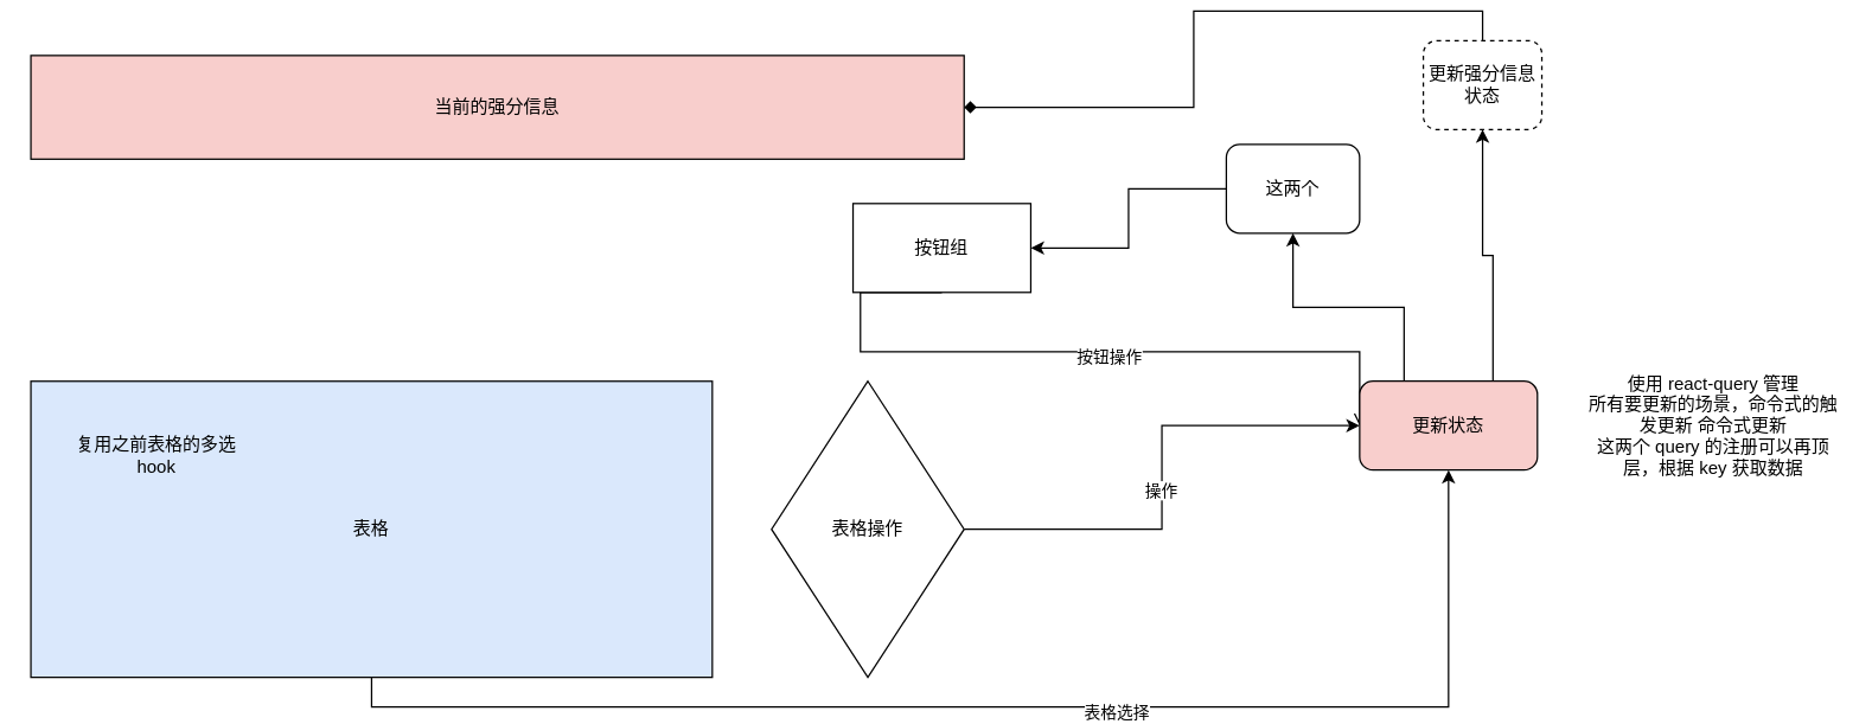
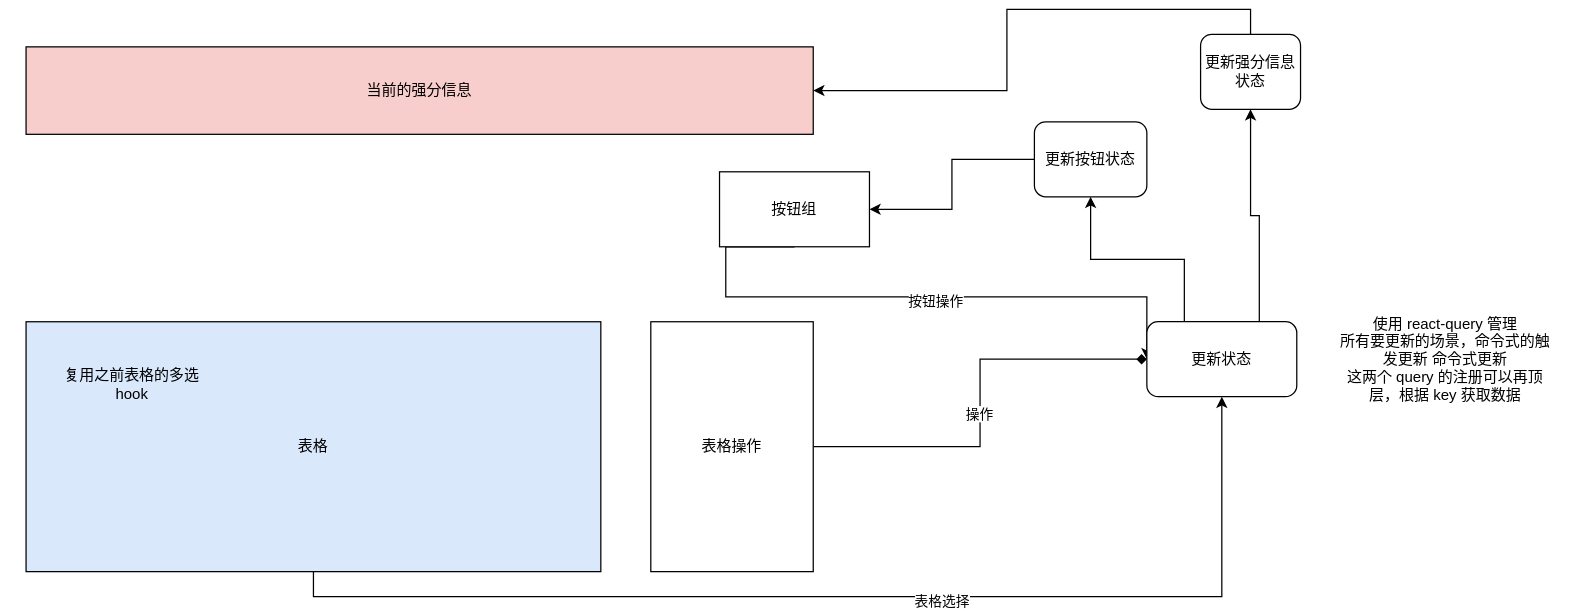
  <mxCell id="0" />
  <mxCell id="1" parent="0" />
  <mxCell id="2" value="当前的强分信息" style="rounded=0;whiteSpace=wrap;html=1;fillColor=#f8cecc;" vertex="1" parent="1"><mxGeometry x="20" y="30" width="630" height="70" as="geometry" /></mxCell>
- <mxCell id="3" style="edgeStyle=orthogonalEdgeStyle;rounded=0;orthogonalLoop=1;jettySize=auto;html=1;exitX=0.5;exitY=1;exitDx=0;exitDy=0;entryX=0;entryY=0.5;entryDx=0;entryDy=0;endArrow=open;" edge="1" parent="1" source="5" target="15"><mxGeometry relative="1" as="geometry"><mxPoint x="940" y="350" as="targetPoint" /><Array as="points"><mxPoint x="580" y="230" /><mxPoint x="917" y="230" /></Array></mxGeometry></mxCell>
+ <mxCell id="3" style="edgeStyle=orthogonalEdgeStyle;rounded=0;orthogonalLoop=1;jettySize=auto;html=1;exitX=0.5;exitY=1;exitDx=0;exitDy=0;entryX=0;entryY=0.5;entryDx=0;entryDy=0;" edge="1" parent="1" source="5" target="15"><mxGeometry relative="1" as="geometry"><mxPoint x="940" y="350" as="targetPoint" /><Array as="points"><mxPoint x="580" y="230" /><mxPoint x="917" y="230" /></Array></mxGeometry></mxCell>
  <mxCell id="4" value="按钮操作" style="edgeLabel;html=1;align=center;verticalAlign=middle;resizable=0;points=[];" vertex="1" connectable="0" parent="3"><mxGeometry x="0.088" y="-2" relative="1" as="geometry"><mxPoint y="1" as="offset" /></mxGeometry></mxCell>
  <mxCell id="5" value="按钮组" style="rounded=0;whiteSpace=wrap;html=1;" vertex="1" parent="1"><mxGeometry x="575" y="130" width="120" height="60" as="geometry" /></mxCell>
  <mxCell id="6" style="edgeStyle=orthogonalEdgeStyle;rounded=0;orthogonalLoop=1;jettySize=auto;html=1;exitX=0.5;exitY=1;exitDx=0;exitDy=0;entryX=0.5;entryY=1;entryDx=0;entryDy=0;" edge="1" parent="1" source="8" target="15"><mxGeometry relative="1" as="geometry" /></mxCell>
  <mxCell id="7" value="表格选择" style="edgeLabel;html=1;align=center;verticalAlign=middle;resizable=0;points=[];" vertex="1" connectable="0" parent="6"><mxGeometry x="0.152" y="-2" relative="1" as="geometry"><mxPoint y="1" as="offset" /></mxGeometry></mxCell>
  <mxCell id="8" value="表格" style="rounded=0;whiteSpace=wrap;html=1;fillColor=#dae8fc;" vertex="1" parent="1"><mxGeometry x="20" y="250" width="460" height="200" as="geometry" /></mxCell>
- <mxCell id="9" style="edgeStyle=orthogonalEdgeStyle;rounded=0;orthogonalLoop=1;jettySize=auto;html=1;exitX=1;exitY=0.5;exitDx=0;exitDy=0;entryX=0;entryY=0.5;entryDx=0;entryDy=0;" edge="1" parent="1" source="11" target="15"><mxGeometry relative="1" as="geometry" /></mxCell>
+ <mxCell id="9" style="edgeStyle=orthogonalEdgeStyle;rounded=0;orthogonalLoop=1;jettySize=auto;html=1;exitX=1;exitY=0.5;exitDx=0;exitDy=0;entryX=0;entryY=0.5;entryDx=0;entryDy=0;endArrow=diamond;" edge="1" parent="1" source="11" target="15"><mxGeometry relative="1" as="geometry" /></mxCell>
  <mxCell id="10" value="操作" style="edgeLabel;html=1;align=center;verticalAlign=middle;resizable=0;points=[];" vertex="1" connectable="0" parent="9"><mxGeometry x="-0.047" y="1" relative="1" as="geometry"><mxPoint y="1" as="offset" /></mxGeometry></mxCell>
- <mxCell id="11" value="表格操作" style="rhombus;whiteSpace=wrap;html=1;" vertex="1" parent="1"><mxGeometry x="520" y="250" width="130" height="200" as="geometry" /></mxCell>
+ <mxCell id="11" value="表格操作" style="rounded=0;whiteSpace=wrap;html=1;" vertex="1" parent="1"><mxGeometry x="520" y="250" width="130" height="200" as="geometry" /></mxCell>
  <mxCell id="12" value="复用之前表格的多选 hook" style="text;html=1;strokeColor=none;fillColor=none;align=center;verticalAlign=middle;whiteSpace=wrap;rounded=0;" vertex="1" parent="1"><mxGeometry x="40" y="285" width="130" height="30" as="geometry" /></mxCell>
  <mxCell id="13" style="edgeStyle=orthogonalEdgeStyle;rounded=0;orthogonalLoop=1;jettySize=auto;html=1;exitX=0.25;exitY=0;exitDx=0;exitDy=0;entryX=0.5;entryY=1;entryDx=0;entryDy=0;" edge="1" parent="1" source="15" target="19"><mxGeometry relative="1" as="geometry" /></mxCell>
  <mxCell id="14" style="edgeStyle=orthogonalEdgeStyle;rounded=0;orthogonalLoop=1;jettySize=auto;html=1;exitX=0.75;exitY=0;exitDx=0;exitDy=0;entryX=0.5;entryY=1;entryDx=0;entryDy=0;" edge="1" parent="1" source="15" target="17"><mxGeometry relative="1" as="geometry" /></mxCell>
- <mxCell id="15" value="更新状态" style="rounded=1;whiteSpace=wrap;html=1;fillColor=#f8cecc;" vertex="1" parent="1"><mxGeometry x="917" y="250" width="120" height="60" as="geometry" /></mxCell>
- <mxCell id="16" style="edgeStyle=orthogonalEdgeStyle;rounded=0;orthogonalLoop=1;jettySize=auto;html=1;exitX=0.5;exitY=0;exitDx=0;exitDy=0;entryX=1;entryY=0.5;entryDx=0;entryDy=0;endArrow=diamond;" edge="1" parent="1" source="17" target="2"><mxGeometry relative="1" as="geometry" /></mxCell>
- <mxCell id="17" value="更新强分信息状态" style="rounded=1;whiteSpace=wrap;html=1;dashed=1;" vertex="1" parent="1"><mxGeometry x="960" y="20" width="80" height="60" as="geometry" /></mxCell>
+ <mxCell id="15" value="更新状态" style="rounded=1;whiteSpace=wrap;html=1;" vertex="1" parent="1"><mxGeometry x="917" y="250" width="120" height="60" as="geometry" /></mxCell>
+ <mxCell id="16" style="edgeStyle=orthogonalEdgeStyle;rounded=0;orthogonalLoop=1;jettySize=auto;html=1;exitX=0.5;exitY=0;exitDx=0;exitDy=0;entryX=1;entryY=0.5;entryDx=0;entryDy=0;" edge="1" parent="1" source="17" target="2"><mxGeometry relative="1" as="geometry" /></mxCell>
+ <mxCell id="17" value="更新强分信息状态" style="rounded=1;whiteSpace=wrap;html=1;" vertex="1" parent="1"><mxGeometry x="960" y="20" width="80" height="60" as="geometry" /></mxCell>
  <mxCell id="18" style="edgeStyle=orthogonalEdgeStyle;rounded=0;orthogonalLoop=1;jettySize=auto;html=1;exitX=0;exitY=0.5;exitDx=0;exitDy=0;entryX=1;entryY=0.5;entryDx=0;entryDy=0;" edge="1" parent="1" source="19" target="5"><mxGeometry relative="1" as="geometry" /></mxCell>
- <mxCell id="19" value="这两个" style="rounded=1;whiteSpace=wrap;html=1;" vertex="1" parent="1"><mxGeometry x="827" y="90" width="90" height="60" as="geometry" /></mxCell>
+ <mxCell id="19" value="更新按钮状态" style="rounded=1;whiteSpace=wrap;html=1;" vertex="1" parent="1"><mxGeometry x="827" y="90" width="90" height="60" as="geometry" /></mxCell>
  <mxCell id="20" value="使用 react-query 管理&lt;br&gt;所有要更新的场景，命令式的触发更新 命令式更新&lt;br&gt;这两个 query 的注册可以再顶层，根据 key 获取数据" style="text;html=1;strokeColor=none;fillColor=none;align=center;verticalAlign=middle;whiteSpace=wrap;rounded=0;" vertex="1" parent="1"><mxGeometry x="1071" y="242.5" width="170" height="75" as="geometry" /></mxCell>
